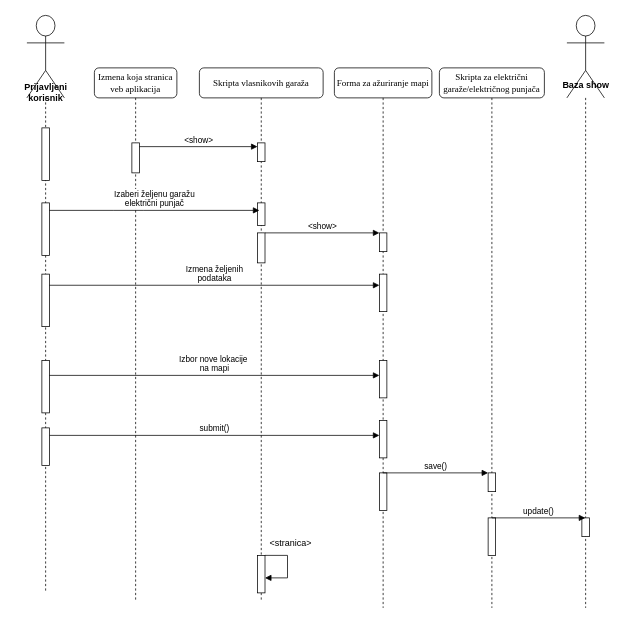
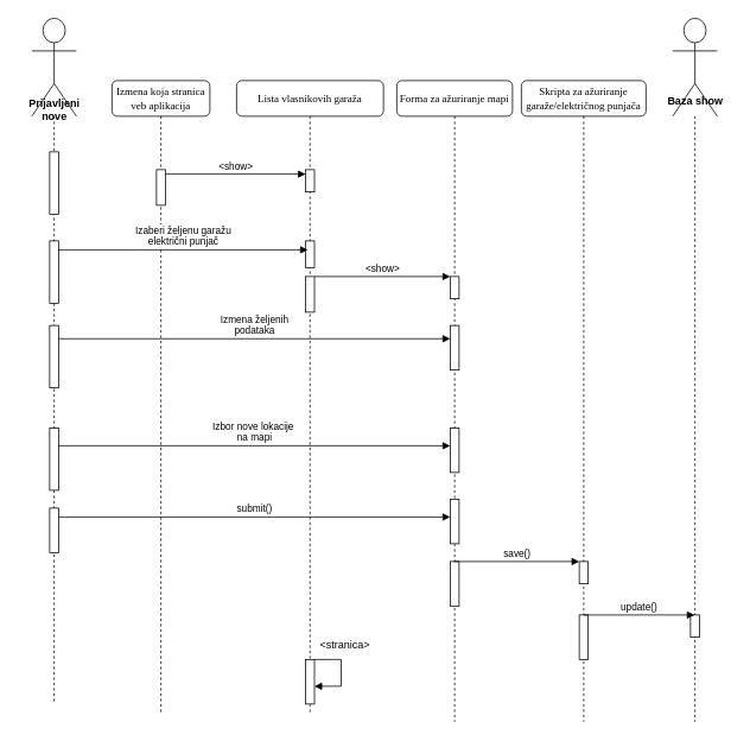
  <mxCell id="0" />
  <mxCell id="1" parent="0" />
  <mxCell id="2" value="Izmena koja stranica veb aplikacija" style="shape=umlLifeline;perimeter=lifelinePerimeter;whiteSpace=wrap;html=1;container=1;collapsible=0;recursiveResize=0;outlineConnect=0;rounded=1;shadow=0;comic=0;labelBackgroundColor=none;strokeWidth=1;fontFamily=Verdana;fontSize=12;align=center;" parent="1" vertex="1"><mxGeometry x="125" y="90" width="110" height="710" as="geometry" /></mxCell>
  <mxCell id="3" value="" style="html=1;points=[[0,0,0,0,5],[0,1,0,0,-5],[1,0,0,0,5],[1,1,0,0,-5]];perimeter=orthogonalPerimeter;outlineConnect=0;targetShapes=umlLifeline;portConstraint=eastwest;newEdgeStyle={&quot;curved&quot;:0,&quot;rounded&quot;:0};" vertex="1" parent="2"><mxGeometry x="50" y="100" width="10" height="40" as="geometry" /></mxCell>
- <mxCell id="4" value="Skripta vlasnikovih garaža" style="shape=umlLifeline;perimeter=lifelinePerimeter;whiteSpace=wrap;html=1;container=1;collapsible=0;recursiveResize=0;outlineConnect=0;rounded=1;shadow=0;comic=0;labelBackgroundColor=none;strokeWidth=1;fontFamily=Verdana;fontSize=12;align=center;" parent="1" vertex="1"><mxGeometry x="265" y="90" width="165" height="710" as="geometry" /></mxCell>
+ <mxCell id="4" value="Lista vlasnikovih garaža" style="shape=umlLifeline;perimeter=lifelinePerimeter;whiteSpace=wrap;html=1;container=1;collapsible=0;recursiveResize=0;outlineConnect=0;rounded=1;shadow=0;comic=0;labelBackgroundColor=none;strokeWidth=1;fontFamily=Verdana;fontSize=12;align=center;" parent="1" vertex="1"><mxGeometry x="265" y="90" width="165" height="710" as="geometry" /></mxCell>
  <mxCell id="5" value="" style="html=1;points=[[0,0,0,0,5],[0,1,0,0,-5],[1,0,0,0,5],[1,1,0,0,-5]];perimeter=orthogonalPerimeter;outlineConnect=0;targetShapes=umlLifeline;portConstraint=eastwest;newEdgeStyle={&quot;curved&quot;:0,&quot;rounded&quot;:0};" vertex="1" parent="4"><mxGeometry x="77.5" y="100" width="10" height="25" as="geometry" /></mxCell>
  <mxCell id="6" value="" style="html=1;points=[[0,0,0,0,5],[0,1,0,0,-5],[1,0,0,0,5],[1,1,0,0,-5]];perimeter=orthogonalPerimeter;outlineConnect=0;targetShapes=umlLifeline;portConstraint=eastwest;newEdgeStyle={&quot;curved&quot;:0,&quot;rounded&quot;:0};" vertex="1" parent="4"><mxGeometry x="77.5" y="180" width="10" height="30" as="geometry" /></mxCell>
  <mxCell id="7" value="" style="html=1;points=[[0,0,0,0,5],[0,1,0,0,-5],[1,0,0,0,5],[1,1,0,0,-5]];perimeter=orthogonalPerimeter;outlineConnect=0;targetShapes=umlLifeline;portConstraint=eastwest;newEdgeStyle={&quot;curved&quot;:0,&quot;rounded&quot;:0};" vertex="1" parent="4"><mxGeometry x="77.5" y="220" width="10" height="40" as="geometry" /></mxCell>
  <mxCell id="8" value="" style="html=1;points=[[0,0,0,0,5],[0,1,0,0,-5],[1,0,0,0,5],[1,1,0,0,-5]];perimeter=orthogonalPerimeter;outlineConnect=0;targetShapes=umlLifeline;portConstraint=eastwest;newEdgeStyle={&quot;curved&quot;:0,&quot;rounded&quot;:0};" vertex="1" parent="4"><mxGeometry x="77.5" y="650" width="10" height="50" as="geometry" /></mxCell>
  <mxCell id="9" value="" style="html=1;align=left;spacingLeft=2;endArrow=block;rounded=0;edgeStyle=orthogonalEdgeStyle;curved=0;rounded=0;" edge="1" parent="4"><mxGeometry relative="1" as="geometry"><mxPoint x="87.5" y="650" as="sourcePoint" /><Array as="points"><mxPoint x="117.5" y="680" /></Array><mxPoint x="87.5" y="680" as="targetPoint" /></mxGeometry></mxCell>
  <mxCell id="10" value="&amp;lt;stranica&amp;gt;" style="text;strokeColor=none;fillColor=none;align=left;verticalAlign=top;spacingLeft=4;spacingRight=4;overflow=hidden;rotatable=0;points=[[0,0.5],[1,0.5]];portConstraint=eastwest;whiteSpace=wrap;html=1;" vertex="1" parent="4"><mxGeometry x="87.5" y="620" width="100" height="26" as="geometry" /></mxCell>
  <mxCell id="11" value="Forma za ažuriranje mapi" style="shape=umlLifeline;perimeter=lifelinePerimeter;whiteSpace=wrap;html=1;container=1;collapsible=0;recursiveResize=0;outlineConnect=0;rounded=1;shadow=0;comic=0;labelBackgroundColor=none;strokeWidth=1;fontFamily=Verdana;fontSize=12;align=center;" parent="1" vertex="1"><mxGeometry x="445" y="90" width="130" height="720" as="geometry" /></mxCell>
  <mxCell id="12" value="" style="html=1;points=[[0,0,0,0,5],[0,1,0,0,-5],[1,0,0,0,5],[1,1,0,0,-5]];perimeter=orthogonalPerimeter;outlineConnect=0;targetShapes=umlLifeline;portConstraint=eastwest;newEdgeStyle={&quot;curved&quot;:0,&quot;rounded&quot;:0};" vertex="1" parent="11"><mxGeometry x="60" y="275" width="10" height="50" as="geometry" /></mxCell>
  <mxCell id="13" value="" style="html=1;points=[[0,0,0,0,5],[0,1,0,0,-5],[1,0,0,0,5],[1,1,0,0,-5]];perimeter=orthogonalPerimeter;outlineConnect=0;targetShapes=umlLifeline;portConstraint=eastwest;newEdgeStyle={&quot;curved&quot;:0,&quot;rounded&quot;:0};" vertex="1" parent="11"><mxGeometry x="60" y="220" width="10" height="25" as="geometry" /></mxCell>
  <mxCell id="14" value="&amp;lt;show&amp;gt;" style="html=1;verticalAlign=bottom;endArrow=block;curved=0;rounded=0;" edge="1" parent="11" source="7"><mxGeometry width="80" relative="1" as="geometry"><mxPoint x="-65" y="220.34" as="sourcePoint" /><mxPoint x="60" y="220" as="targetPoint" /></mxGeometry></mxCell>
  <mxCell id="15" value="" style="html=1;points=[[0,0,0,0,5],[0,1,0,0,-5],[1,0,0,0,5],[1,1,0,0,-5]];perimeter=orthogonalPerimeter;outlineConnect=0;targetShapes=umlLifeline;portConstraint=eastwest;newEdgeStyle={&quot;curved&quot;:0,&quot;rounded&quot;:0};" vertex="1" parent="11"><mxGeometry x="60" y="540" width="10" height="50" as="geometry" /></mxCell>
  <mxCell id="16" value="" style="html=1;points=[[0,0,0,0,5],[0,1,0,0,-5],[1,0,0,0,5],[1,1,0,0,-5]];perimeter=orthogonalPerimeter;outlineConnect=0;targetShapes=umlLifeline;portConstraint=eastwest;newEdgeStyle={&quot;curved&quot;:0,&quot;rounded&quot;:0};" vertex="1" parent="11"><mxGeometry x="60" y="390" width="10" height="50" as="geometry" /></mxCell>
  <mxCell id="17" value="" style="html=1;points=[[0,0,0,0,5],[0,1,0,0,-5],[1,0,0,0,5],[1,1,0,0,-5]];perimeter=orthogonalPerimeter;outlineConnect=0;targetShapes=umlLifeline;portConstraint=eastwest;newEdgeStyle={&quot;curved&quot;:0,&quot;rounded&quot;:0};" vertex="1" parent="11"><mxGeometry x="60" y="470" width="10" height="50" as="geometry" /></mxCell>
- <mxCell id="18" value="Skripta za električni garaže/električnog punjača" style="shape=umlLifeline;perimeter=lifelinePerimeter;whiteSpace=wrap;html=1;container=1;collapsible=0;recursiveResize=0;outlineConnect=0;rounded=1;shadow=0;comic=0;labelBackgroundColor=none;strokeWidth=1;fontFamily=Verdana;fontSize=12;align=center;" parent="1" vertex="1"><mxGeometry x="585" y="90" width="140" height="720" as="geometry" /></mxCell>
+ <mxCell id="18" value="Skripta za ažuriranje garaže/električnog punjača" style="shape=umlLifeline;perimeter=lifelinePerimeter;whiteSpace=wrap;html=1;container=1;collapsible=0;recursiveResize=0;outlineConnect=0;rounded=1;shadow=0;comic=0;labelBackgroundColor=none;strokeWidth=1;fontFamily=Verdana;fontSize=12;align=center;" parent="1" vertex="1"><mxGeometry x="585" y="90" width="140" height="720" as="geometry" /></mxCell>
  <mxCell id="19" value="" style="html=1;points=[[0,0,0,0,5],[0,1,0,0,-5],[1,0,0,0,5],[1,1,0,0,-5]];perimeter=orthogonalPerimeter;outlineConnect=0;targetShapes=umlLifeline;portConstraint=eastwest;newEdgeStyle={&quot;curved&quot;:0,&quot;rounded&quot;:0};" vertex="1" parent="18"><mxGeometry x="65" y="540" width="10" height="25" as="geometry" /></mxCell>
  <mxCell id="20" value="save()" style="html=1;verticalAlign=bottom;endArrow=block;curved=0;rounded=0;" edge="1" parent="18" source="11"><mxGeometry width="80" relative="1" as="geometry"><mxPoint x="-70" y="540" as="sourcePoint" /><mxPoint x="65" y="540" as="targetPoint" /></mxGeometry></mxCell>
  <mxCell id="21" value="" style="html=1;points=[[0,0,0,0,5],[0,1,0,0,-5],[1,0,0,0,5],[1,1,0,0,-5]];perimeter=orthogonalPerimeter;outlineConnect=0;targetShapes=umlLifeline;portConstraint=eastwest;newEdgeStyle={&quot;curved&quot;:0,&quot;rounded&quot;:0};" vertex="1" parent="18"><mxGeometry x="65" y="600" width="10" height="50" as="geometry" /></mxCell>
  <mxCell id="22" value="" style="shape=umlLifeline;perimeter=lifelinePerimeter;whiteSpace=wrap;html=1;container=1;dropTarget=0;collapsible=0;recursiveResize=0;outlineConnect=0;portConstraint=eastwest;newEdgeStyle={&quot;curved&quot;:0,&quot;rounded&quot;:0};participant=umlActor;size=110;" vertex="1" parent="1"><mxGeometry x="35" y="20" width="50" height="770" as="geometry" /></mxCell>
  <mxCell id="23" value="" style="html=1;points=[[0,0,0,0,5],[0,1,0,0,-5],[1,0,0,0,5],[1,1,0,0,-5]];perimeter=orthogonalPerimeter;outlineConnect=0;targetShapes=umlLifeline;portConstraint=eastwest;newEdgeStyle={&quot;curved&quot;:0,&quot;rounded&quot;:0};" vertex="1" parent="22"><mxGeometry x="20" y="150" width="10" height="70" as="geometry" /></mxCell>
  <mxCell id="24" value="" style="html=1;points=[[0,0,0,0,5],[0,1,0,0,-5],[1,0,0,0,5],[1,1,0,0,-5]];perimeter=orthogonalPerimeter;outlineConnect=0;targetShapes=umlLifeline;portConstraint=eastwest;newEdgeStyle={&quot;curved&quot;:0,&quot;rounded&quot;:0};" vertex="1" parent="22"><mxGeometry x="20" y="250" width="10" height="70" as="geometry" /></mxCell>
  <mxCell id="25" value="" style="html=1;points=[[0,0,0,0,5],[0,1,0,0,-5],[1,0,0,0,5],[1,1,0,0,-5]];perimeter=orthogonalPerimeter;outlineConnect=0;targetShapes=umlLifeline;portConstraint=eastwest;newEdgeStyle={&quot;curved&quot;:0,&quot;rounded&quot;:0};" vertex="1" parent="22"><mxGeometry x="20" y="345" width="10" height="70" as="geometry" /></mxCell>
  <mxCell id="26" value="" style="shape=umlLifeline;perimeter=lifelinePerimeter;whiteSpace=wrap;html=1;container=1;dropTarget=0;collapsible=0;recursiveResize=0;outlineConnect=0;portConstraint=eastwest;newEdgeStyle={&quot;curved&quot;:0,&quot;rounded&quot;:0};participant=umlActor;size=110;" vertex="1" parent="1"><mxGeometry x="755" y="20" width="50" height="790" as="geometry" /></mxCell>
  <mxCell id="27" value="" style="html=1;points=[[0,0,0,0,5],[0,1,0,0,-5],[1,0,0,0,5],[1,1,0,0,-5]];perimeter=orthogonalPerimeter;outlineConnect=0;targetShapes=umlLifeline;portConstraint=eastwest;newEdgeStyle={&quot;curved&quot;:0,&quot;rounded&quot;:0};" vertex="1" parent="26"><mxGeometry x="20" y="670" width="10" height="25" as="geometry" /></mxCell>
  <mxCell id="28" value="Izmena željenih&lt;div&gt;podataka&lt;/div&gt;" style="html=1;verticalAlign=bottom;endArrow=block;curved=0;rounded=0;exitX=1;exitY=0;exitDx=0;exitDy=5;exitPerimeter=0;" edge="1" parent="1" target="12"><mxGeometry width="80" relative="1" as="geometry"><mxPoint x="65" y="379.84" as="sourcePoint" /><mxPoint x="495" y="380" as="targetPoint" /></mxGeometry></mxCell>
  <mxCell id="29" value="&lt;div&gt;submit()&lt;/div&gt;" style="html=1;verticalAlign=bottom;endArrow=block;curved=0;rounded=0;exitX=1;exitY=0;exitDx=0;exitDy=5;exitPerimeter=0;" edge="1" parent="1"><mxGeometry width="80" relative="1" as="geometry"><mxPoint x="65" y="580" as="sourcePoint" /><mxPoint x="505" y="580" as="targetPoint" /></mxGeometry></mxCell>
  <mxCell id="30" value="" style="html=1;points=[[0,0,0,0,5],[0,1,0,0,-5],[1,0,0,0,5],[1,1,0,0,-5]];perimeter=orthogonalPerimeter;outlineConnect=0;targetShapes=umlLifeline;portConstraint=eastwest;newEdgeStyle={&quot;curved&quot;:0,&quot;rounded&quot;:0};" vertex="1" parent="1"><mxGeometry x="55" y="480" width="10" height="70" as="geometry" /></mxCell>
  <mxCell id="31" value="" style="html=1;points=[[0,0,0,0,5],[0,1,0,0,-5],[1,0,0,0,5],[1,1,0,0,-5]];perimeter=orthogonalPerimeter;outlineConnect=0;targetShapes=umlLifeline;portConstraint=eastwest;newEdgeStyle={&quot;curved&quot;:0,&quot;rounded&quot;:0};" vertex="1" parent="1"><mxGeometry x="55" y="570" width="10" height="50" as="geometry" /></mxCell>
  <mxCell id="32" value="Izbor nove lokacije&amp;nbsp;&lt;div&gt;na mapi&lt;/div&gt;" style="html=1;verticalAlign=bottom;endArrow=block;curved=0;rounded=0;exitX=1;exitY=0;exitDx=0;exitDy=5;exitPerimeter=0;entryX=0;entryY=0.4;entryDx=0;entryDy=0;entryPerimeter=0;" edge="1" parent="1" target="16"><mxGeometry width="80" relative="1" as="geometry"><mxPoint x="65" y="500" as="sourcePoint" /><mxPoint x="445" y="500" as="targetPoint" /></mxGeometry></mxCell>
  <mxCell id="33" value="update()" style="html=1;verticalAlign=bottom;endArrow=block;curved=0;rounded=0;" edge="1" parent="1" target="26"><mxGeometry width="80" relative="1" as="geometry"><mxPoint x="655" y="690" as="sourcePoint" /><mxPoint x="705" y="690" as="targetPoint" /></mxGeometry></mxCell>
  <mxCell id="34" value="Izaberi željenu garažu&lt;div&gt;električni punjač&lt;/div&gt;" style="html=1;verticalAlign=bottom;endArrow=block;curved=0;rounded=0;" edge="1" parent="1"><mxGeometry width="80" relative="1" as="geometry"><mxPoint x="65" y="280" as="sourcePoint" /><mxPoint x="345" y="280" as="targetPoint" /><Array as="points"><mxPoint x="150" y="280.01" /><mxPoint x="190" y="280.01" /></Array></mxGeometry></mxCell>
  <mxCell id="35" value="&amp;lt;show&amp;gt;" style="html=1;verticalAlign=bottom;endArrow=block;curved=0;rounded=0;exitX=1;exitY=0;exitDx=0;exitDy=5;exitPerimeter=0;entryX=0;entryY=0;entryDx=0;entryDy=5;entryPerimeter=0;" edge="1" parent="1" source="3" target="5"><mxGeometry width="80" relative="1" as="geometry"><mxPoint x="200" y="194.66" as="sourcePoint" /><mxPoint x="335" y="195" as="targetPoint" /></mxGeometry></mxCell>
- <mxCell id="36" value="Prijavljeni&lt;div&gt;korisnik&lt;/div&gt;" style="text;align=center;fontStyle=1;verticalAlign=middle;spacingLeft=3;spacingRight=3;strokeColor=none;rotatable=0;points=[[0,0.5],[1,0.5]];portConstraint=eastwest;html=1;" vertex="1" parent="1"><mxGeometry x="20" y="110" width="80" height="26" as="geometry" /></mxCell>
+ <mxCell id="36" value="Prijavljeni&lt;div&gt;nove&lt;/div&gt;" style="text;align=center;fontStyle=1;verticalAlign=middle;spacingLeft=3;spacingRight=3;strokeColor=none;rotatable=0;points=[[0,0.5],[1,0.5]];portConstraint=eastwest;html=1;" vertex="1" parent="1"><mxGeometry x="20" y="110" width="80" height="26" as="geometry" /></mxCell>
  <mxCell id="37" value="Baza show" style="text;align=center;fontStyle=1;verticalAlign=middle;spacingLeft=3;spacingRight=3;strokeColor=none;rotatable=0;points=[[0,0.5],[1,0.5]];portConstraint=eastwest;html=1;" vertex="1" parent="1"><mxGeometry x="740" y="100" width="80" height="26" as="geometry" /></mxCell>
